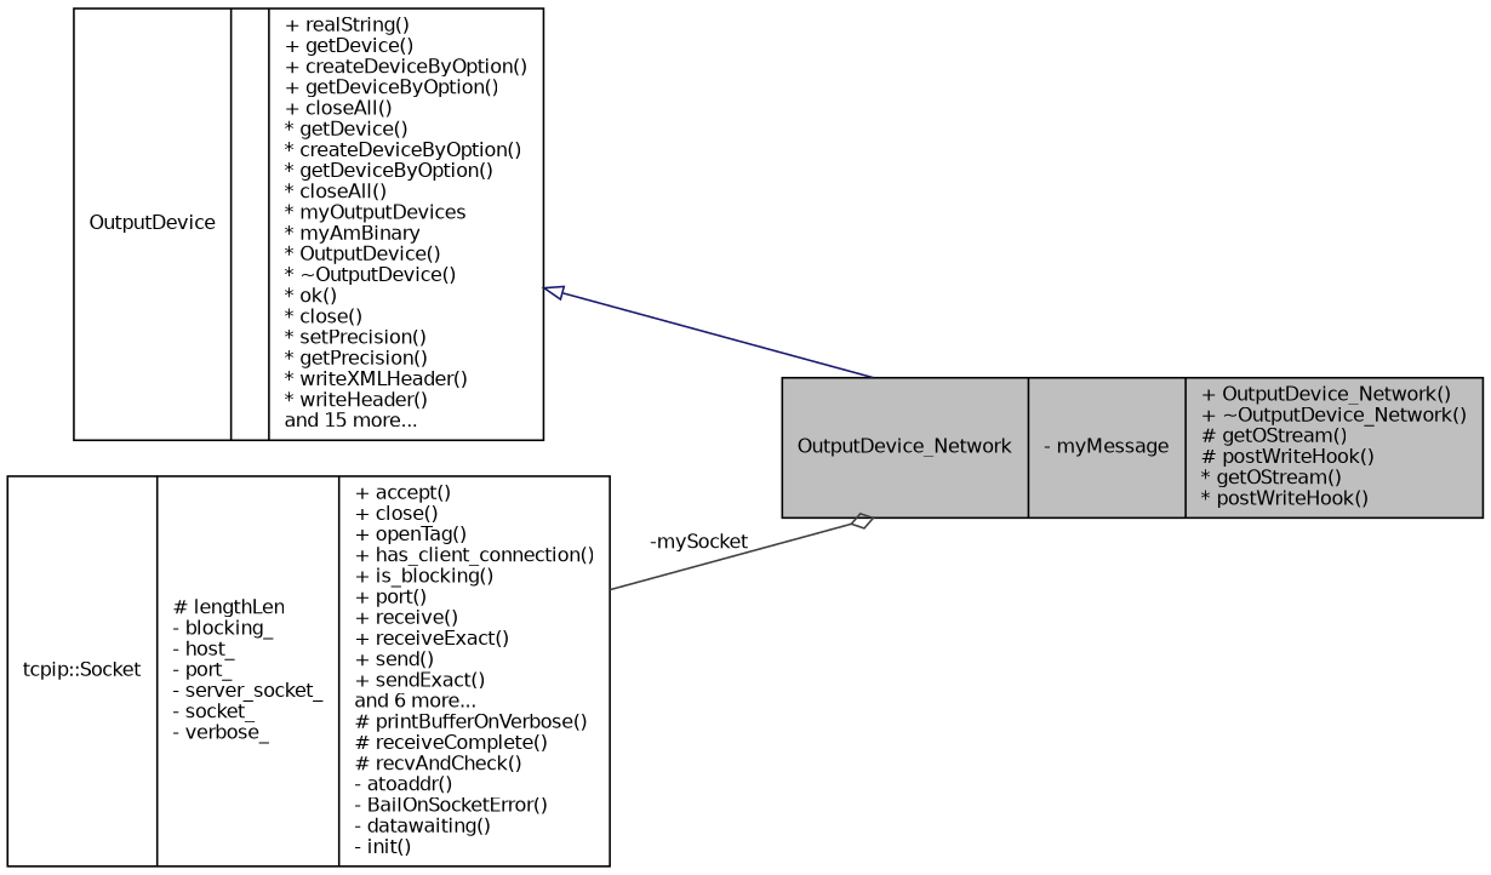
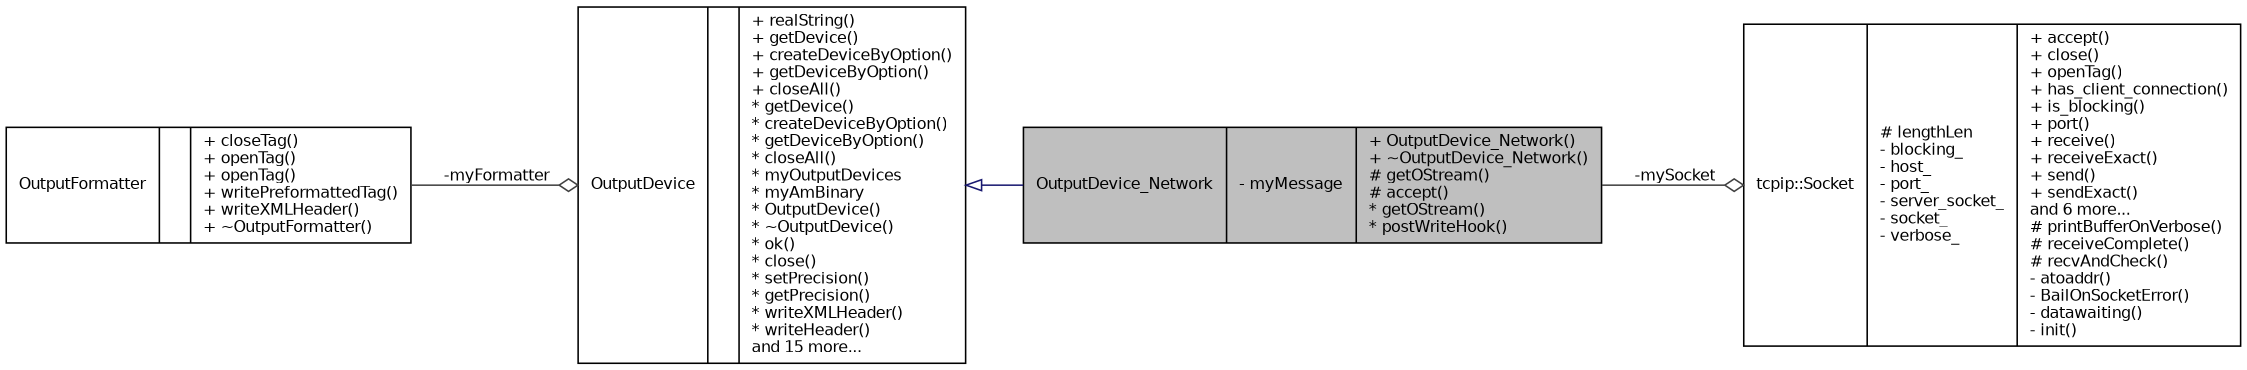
  digraph {
    rankdir=LR
    node [color=black fillcolor=white fontname=Helvetica fontsize=10 shape=record style=filled]
    edge [color=grey25 fontname=Helvetica fontsize=10 labelfontname=Helvetica labelfontsize=10 style=solid arrowhead=odiamond]
-   n1 [fillcolor=grey75 fontcolor=black height=0.2 label="{OutputDevice_Network\n|- myMessage\l|+ OutputDevice_Network()\l+ ~OutputDevice_Network()\l# getOStream()\l# postWriteHook()\l* getOStream()\l* postWriteHook()\l}" width=0.4]
+   n1 [fillcolor=grey75 fontcolor=black height=0.2 label="{OutputDevice_Network\n|- myMessage\l|+ OutputDevice_Network()\l+ ~OutputDevice_Network()\l# getOStream()\l# accept()\l* getOStream()\l* postWriteHook()\l}" width=0.4]
    n2 [height=0.2 label="{OutputDevice\n||+ realString()\l+ getDevice()\l+ createDeviceByOption()\l+ getDeviceByOption()\l+ closeAll()\l* getDevice()\l* createDeviceByOption()\l* getDeviceByOption()\l* closeAll()\l* myOutputDevices\l* myAmBinary\l* OutputDevice()\l* ~OutputDevice()\l* ok()\l* close()\l* setPrecision()\l* getPrecision()\l* writeXMLHeader()\l* writeHeader()\land 15 more...\l}" width=0.4]
+   n3 [height=0.2 label="{OutputFormatter\n||+ closeTag()\l+ openTag()\l+ openTag()\l+ writePreformattedTag()\l+ writeXMLHeader()\l+ ~OutputFormatter()\l}" width=0.4]
    n4 [height=0.2 label="{tcpip::Socket\n|# lengthLen\l- blocking_\l- host_\l- port_\l- server_socket_\l- socket_\l- verbose_\l|+ accept()\l+ close()\l+ openTag()\l+ has_client_connection()\l+ is_blocking()\l+ port()\l+ receive()\l+ receiveExact()\l+ send()\l+ sendExact()\land 6 more...\l# printBufferOnVerbose()\l# receiveComplete()\l# recvAndCheck()\l- atoaddr()\l- BailOnSocketError()\l- datawaiting()\l- init()\l}" width=0.4]
    n2 -> n1 [arrowtail=onormal color=midnightblue dir=back arrowhead=""]
-   n4 -> n1 [label=" -mySocket"]
+   n3 -> n2 [label=" -myFormatter"]
+   n1 -> n4 [label=" -mySocket"]
  }
